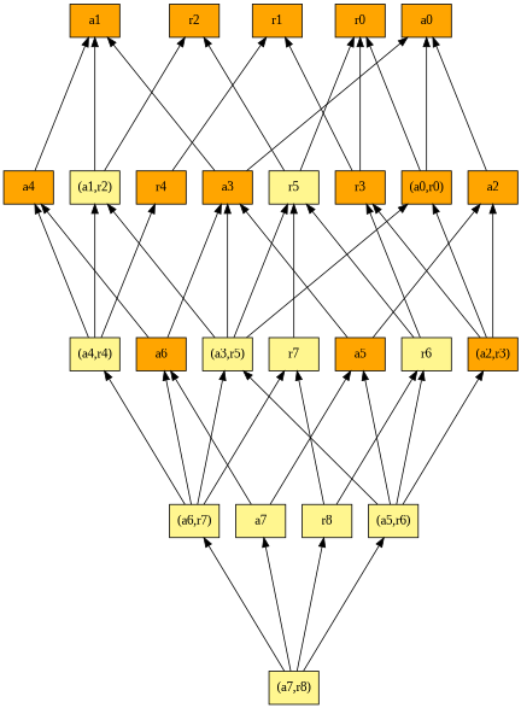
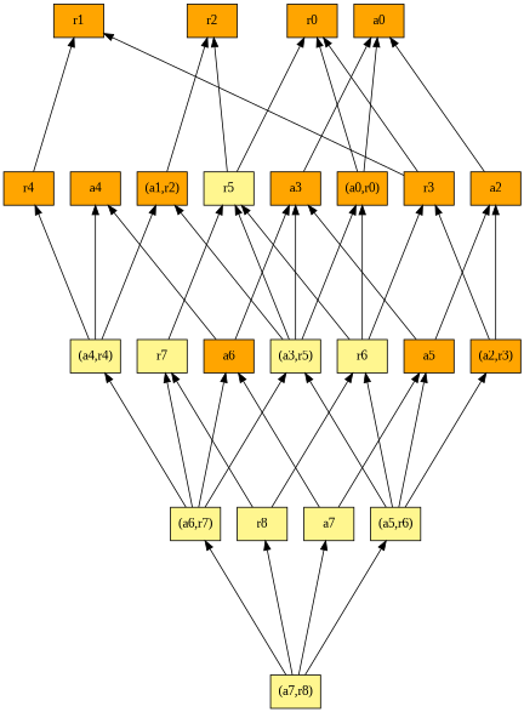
  digraph {
    fontname="Liberation Serif"
    rankdir=BT
    ranksep=2.0
    node [fillcolor=orange fontname="Liberation Serif" shape=record style=filled]
    edge [fontname="Liberation Serif"]
    n1 [label="{r2}"]
    n2 [label="{a3}"]
-   n3 [label="{a1}"]
    n4 [label="{a0}"]
    n5 [fillcolor=khaki1 label="{(a3,r5)}"]
-   n6 [fillcolor=khaki1 label="{(a1,r2)}"]
+   n6 [label="{(a1,r2)}"]
    n7 [label="{(a0,r0)}"]
    n8 [fillcolor=khaki1 label="{r5}"]
    n9 [label="{r0}"]
    n10 [fillcolor=khaki1 label="{(a6,r7)}"]
    n11 [fillcolor=khaki1 label="{r7}"]
    n12 [label="{a6}"]
    n13 [fillcolor=khaki1 label="{(a4,r4)}"]
    n14 [label="{a4}"]
    n15 [label="{r4}"]
    n16 [fillcolor=khaki1 label="{r8}"]
    n17 [fillcolor=khaki1 label="{r6}"]
    n18 [label="{r3}"]
    n19 [label="{r1}"]
    n20 [label="{a2}"]
    n21 [fillcolor=khaki1 label="{(a5,r6)}"]
    n22 [label="{a5}"]
    n23 [label="{(a2,r3)}"]
    n24 [fillcolor=khaki1 label="{a7}"]
    n25 [fillcolor=khaki1 label="{(a7,r8)}"]
-   n2 -> n3
    n2 -> n4
    n5 -> n2
    n5 -> n6
    n5 -> n7
    n5 -> n8
    n6 -> n1
-   n6 -> n3
    n7 -> n4
    n7 -> n9
    n8 -> n1
    n8 -> n9
    n10 -> n5
    n10 -> n11
    n10 -> n12
    n10 -> n13
    n11 -> n8
    n12 -> n2
    n12 -> n14
    n13 -> n6
    n13 -> n14
    n13 -> n15
-   n14 -> n3
    n15 -> n19
    n16 -> n11
    n16 -> n17
    n17 -> n8
    n17 -> n18
    n18 -> n9
    n18 -> n19
    n20 -> n4
    n21 -> n5
    n21 -> n17
    n21 -> n22
    n21 -> n23
    n22 -> n2
    n22 -> n20
-   n23 -> n7
+   n17 -> n7
    n23 -> n18
    n23 -> n20
    n24 -> n12
    n24 -> n22
    n25 -> n10
    n25 -> n16
    n25 -> n21
    n25 -> n24
  }
